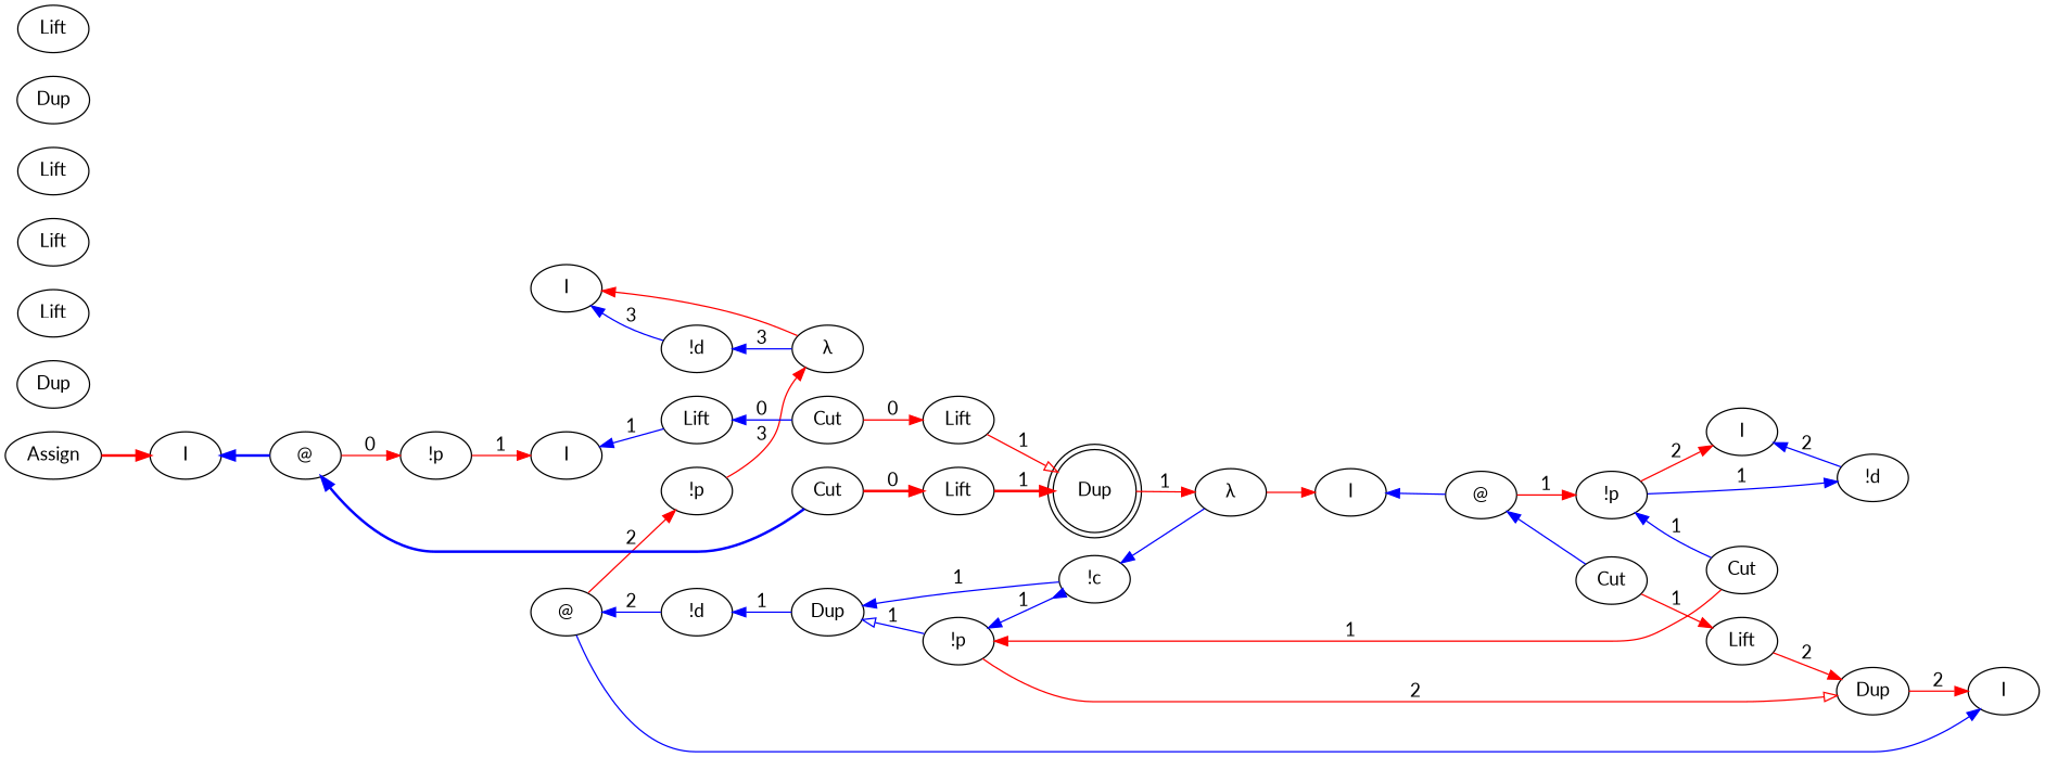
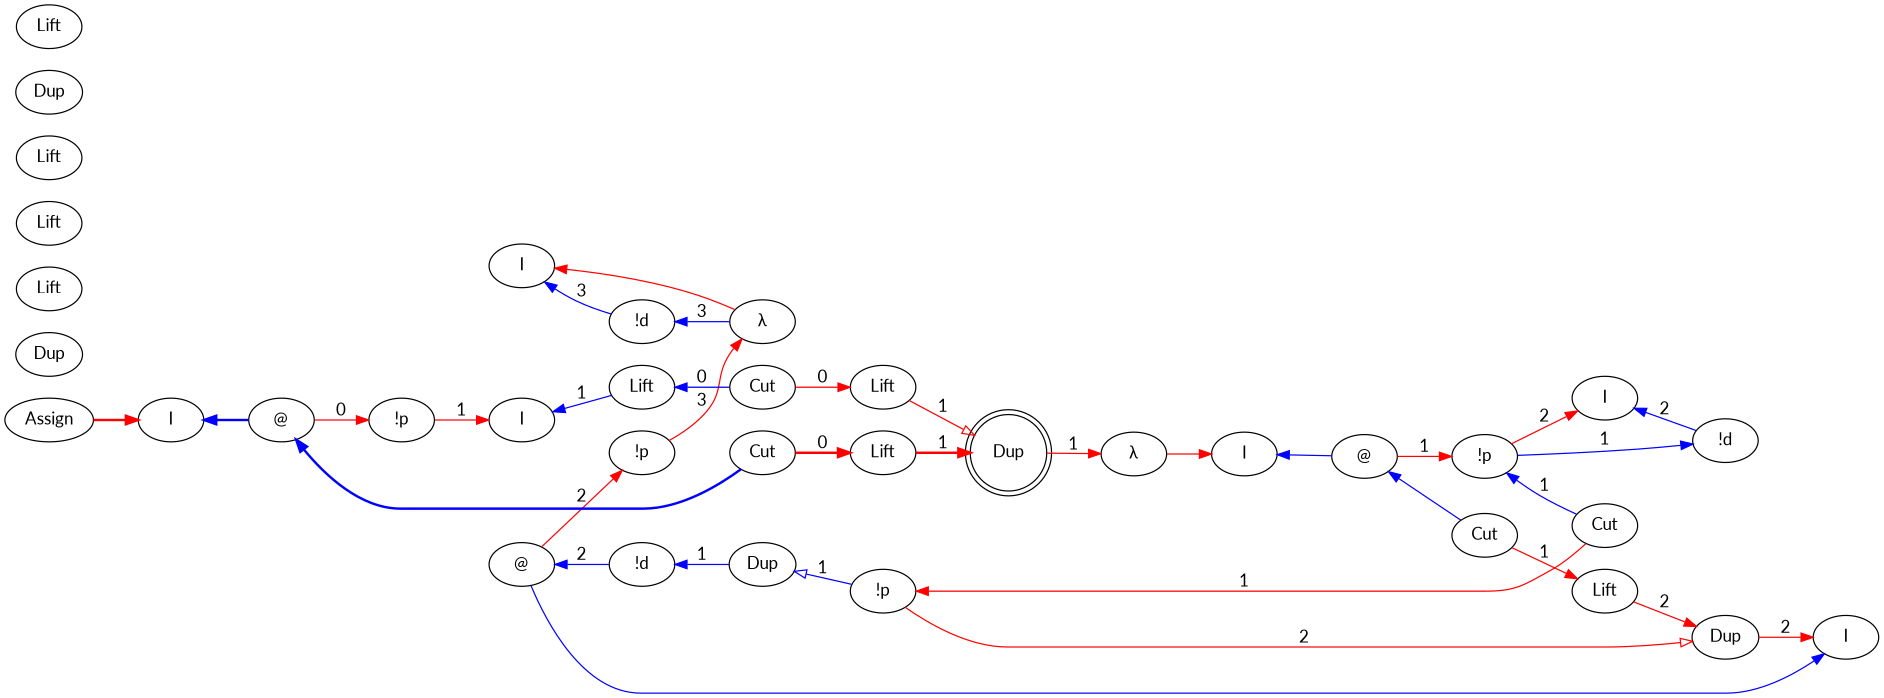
  digraph {
    rankdir=LR
    fontname=Lato
    node [fontname=Lato]
    edge [arrowhead=none arrowtail=none color=red dir=both weight=2 fontname=Lato]
    n1 [label=I]
    n2 [label="!d"]
    n3 [label="λ"]
    n4 [label="!p"]
    n5 [label=I]
    n6 [label="@"]
    n7 [label="!d"]
    n8 [label=Dup]
    n9 [label=I]
    n10 [label="!d"]
    n11 [label="!p"]
    n12 [label=Cut]
    n13 [label=I]
    n14 [label="@"]
    n15 [label=Cut]
    n16 [label="λ"]
    n17 [label=I]
    n18 [label=Lift]
    n19 [label=I]
    n20 [label="@"]
    n21 [label=Cut]
    n22 [label="!p"]
    n23 [label=Assign]
    n24 [label=Dup]
    n25 [label=Dup shape=doublecircle]
    n26 [label=Lift]
    n27 [label=Lift]
    n28 [label=Cut]
    n29 [label=Lift]
    n30 [label=Lift]
    n31 [label=Lift]
    n32 [label=Dup]
    n33 [label=Dup]
    n34 [label="!p"]
-   n35 [label="!c"]
    n36 [label=Lift]
    n37 [label=Lift]
    n1 -> n2 [arrowtail=normal color=blue label=3 weight=1]
    n2 -> n3 [arrowtail=normal color=blue label=3 weight=1]
    n3 -> n1 [arrowhead=normal]
    n4 -> n3 [arrowhead=normal label=3]
    n5 -> n6 [arrowtail=normal color=blue weight=1]
    n6 -> n4 [arrowhead=normal label=2]
    n6 -> n7 [arrowtail=normal color=blue label=2 weight=1]
    n7 -> n8 [arrowtail=normal color=blue label=1 weight=1]
    n8 -> n34 [arrowtail=onormal color=blue label=1 weight=1]
-   n8 -> n35 [arrowtail=normal color=blue label=1 weight=1]
    n9 -> n10 [arrowtail=normal color=blue label=2 weight=1]
    n10 -> n11 [arrowtail=normal color=blue label=1 weight=1]
    n11 -> n9 [arrowhead=normal label=2]
    n11 -> n12 [arrowtail=normal color=blue label=1 weight=1]
    n12 -> n34 [arrowhead=normal label=1]
    n13 -> n14 [arrowtail=normal color=blue weight=1]
    n14 -> n11 [arrowhead=normal label=1]
    n14 -> n15 [arrowtail=normal color=blue weight=1]
    n15 -> n36 [arrowhead=normal label=1]
    n16 -> n13 [arrowhead=normal]
    n17 -> n18 [arrowtail=normal color=blue label=1 weight=1]
    n18 -> n28 [arrowtail=normal color=blue label=0 weight=1]
    n19 -> n20 [arrowtail=normal color=blue penwidth=2 weight=1]
    n20 -> n21 [arrowtail=normal color=blue penwidth=2 weight=1]
    n20 -> n22 [arrowhead=normal label=0]
    n21 -> n26 [arrowhead=normal label=0 penwidth=2]
    n22 -> n17 [arrowhead=normal label=1]
    n23 -> n19 [arrowhead=normal penwidth=2]
    n25 -> n16 [arrowhead=normal label=1]
    n26 -> n25 [arrowhead=normal label=1 penwidth=2]
    n28 -> n29 [arrowhead=normal label=0]
    n29 -> n25 [arrowhead=onormal label=1]
    n33 -> n5 [arrowhead=normal label=2]
    n34 -> n33 [arrowhead=onormal label=2]
-   n34 -> n35 [arrowhead=inv arrowtail=normal color=blue label=1 weight=1]
-   n35 -> n16 [arrowtail=normal color=blue weight=1]
    n36 -> n33 [arrowhead=normal label=2]
  }
